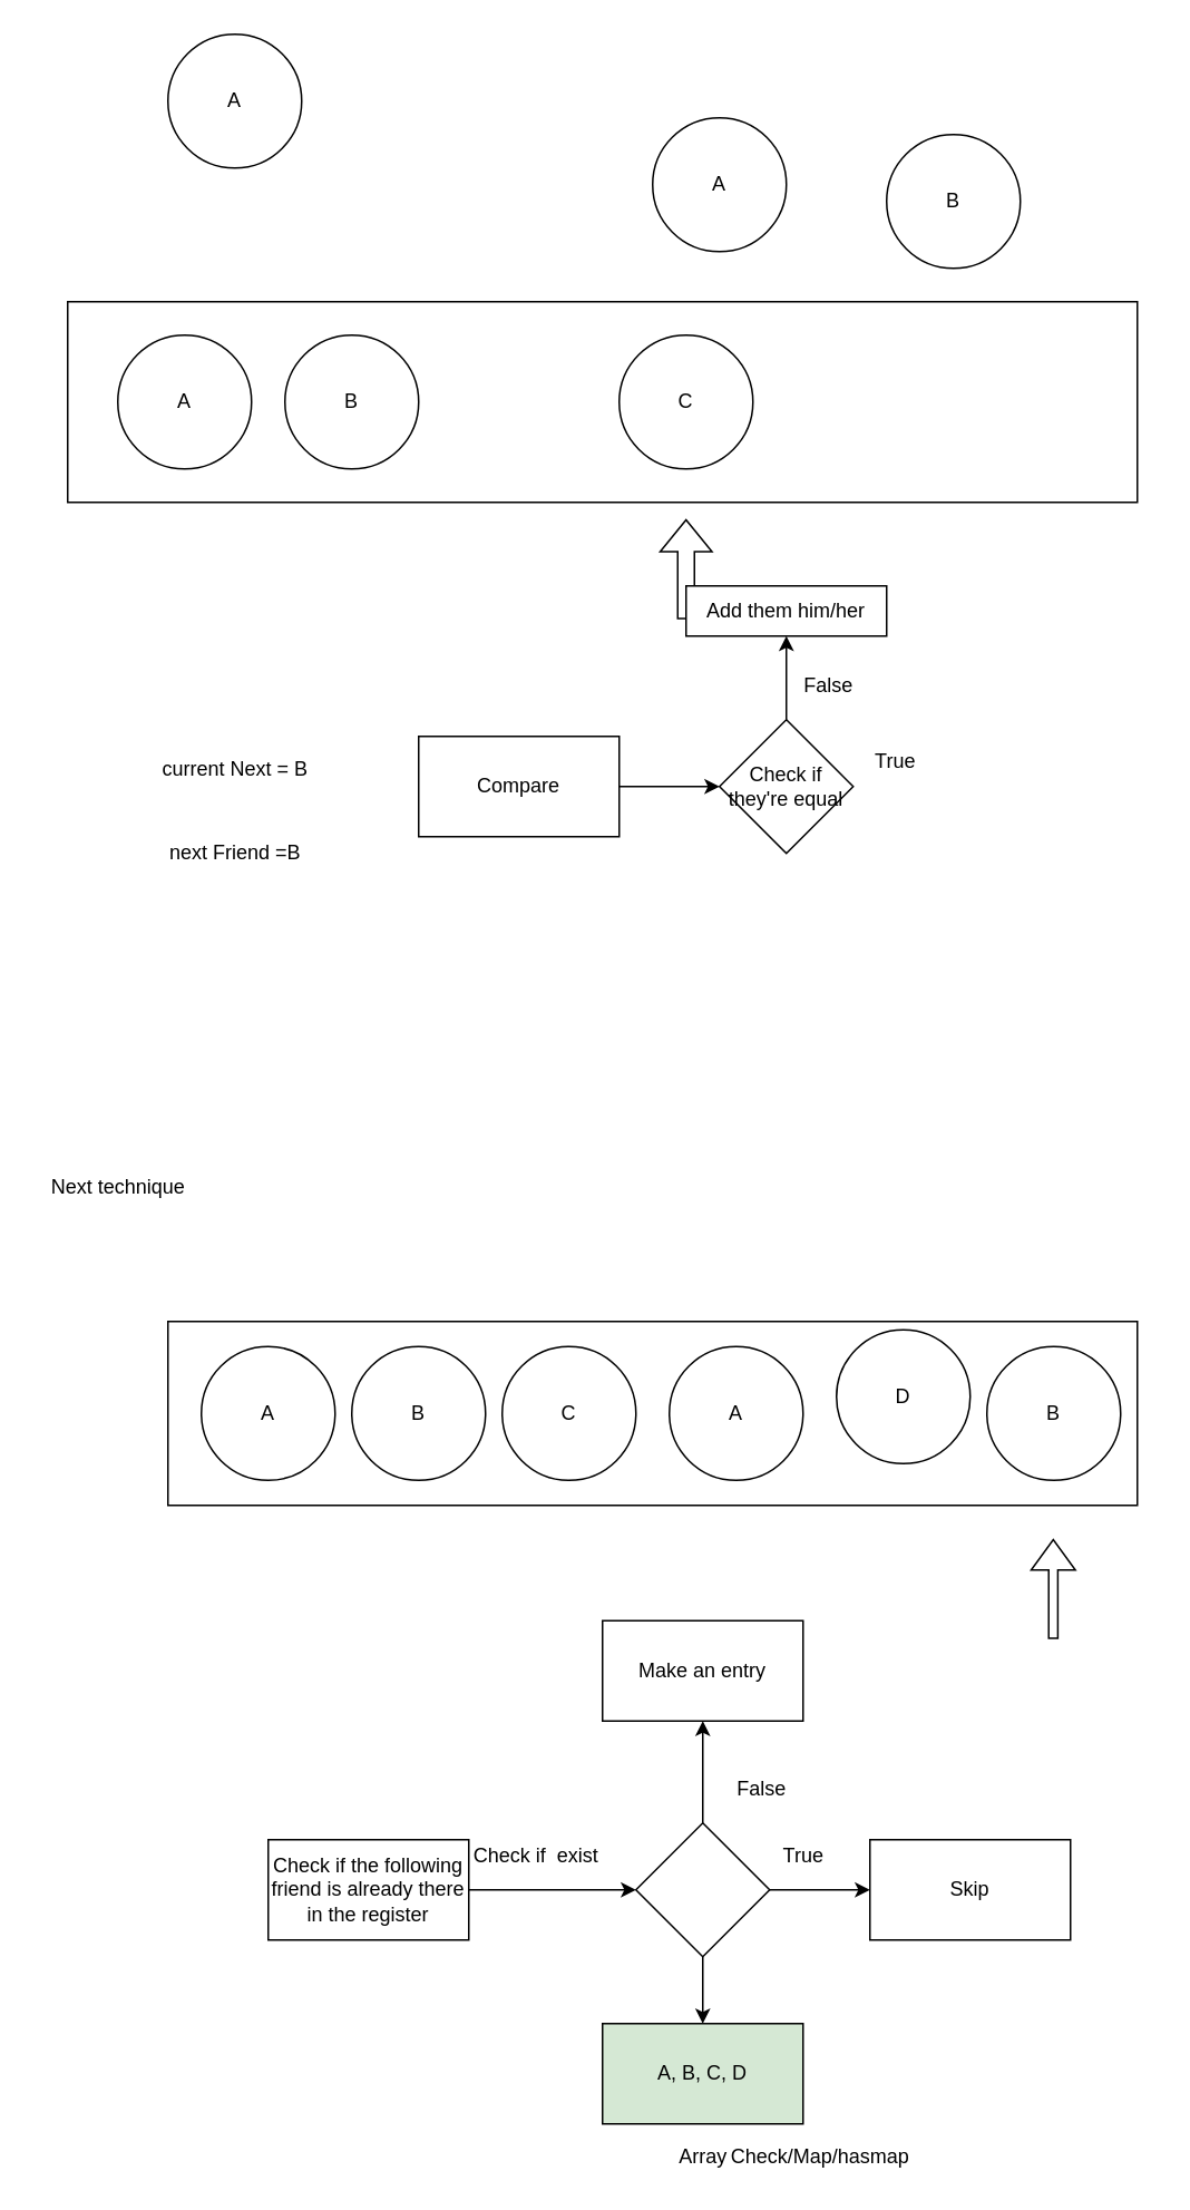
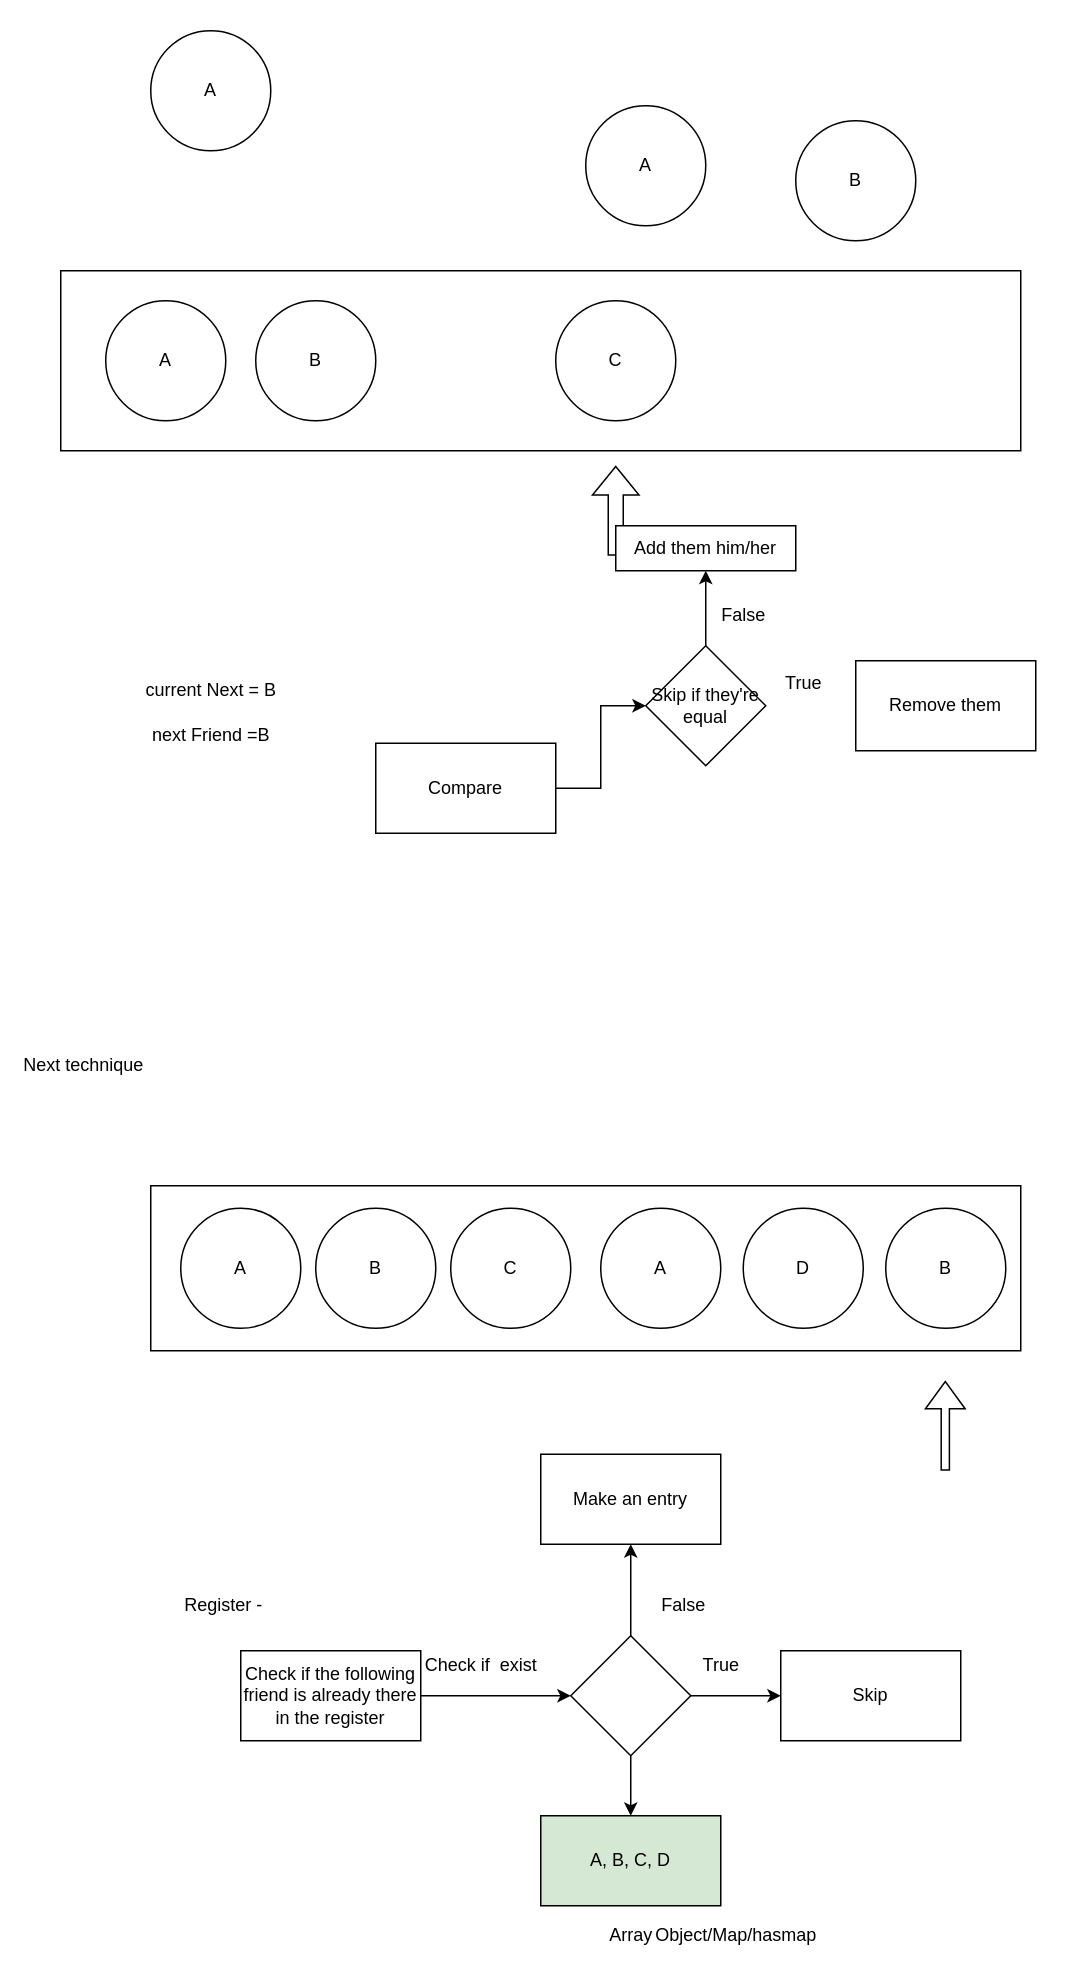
  <mxCell id="0" />
  <mxCell id="1" parent="0" />
  <mxCell id="2" value="" style="rounded=0;whiteSpace=wrap;html=1;" vertex="1" parent="1"><mxGeometry x="40" y="180" width="640" height="120" as="geometry" /></mxCell>
  <mxCell id="3" value="A" style="ellipse;whiteSpace=wrap;html=1;aspect=fixed;" vertex="1" parent="1"><mxGeometry x="70" y="200" width="80" height="80" as="geometry" /></mxCell>
  <mxCell id="4" value="B" style="ellipse;whiteSpace=wrap;html=1;aspect=fixed;" vertex="1" parent="1"><mxGeometry x="170" y="200" width="80" height="80" as="geometry" /></mxCell>
  <mxCell id="5" value="A" style="ellipse;whiteSpace=wrap;html=1;aspect=fixed;" vertex="1" parent="1"><mxGeometry x="100" y="20" width="80" height="80" as="geometry" /></mxCell>
  <mxCell id="6" value="C" style="ellipse;whiteSpace=wrap;html=1;aspect=fixed;" vertex="1" parent="1"><mxGeometry x="370" y="200" width="80" height="80" as="geometry" /></mxCell>
  <mxCell id="7" value="A" style="ellipse;whiteSpace=wrap;html=1;aspect=fixed;" vertex="1" parent="1"><mxGeometry x="390" y="70" width="80" height="80" as="geometry" /></mxCell>
  <mxCell id="8" value="B" style="ellipse;whiteSpace=wrap;html=1;aspect=fixed;" vertex="1" parent="1"><mxGeometry x="530" y="80" width="80" height="80" as="geometry" /></mxCell>
  <mxCell id="9" value="" style="shape=flexArrow;endArrow=classic;html=1;rounded=0;" edge="1" parent="1"><mxGeometry width="50" height="50" relative="1" as="geometry"><mxPoint x="410" y="370" as="sourcePoint" /><mxPoint x="410" y="310" as="targetPoint" /></mxGeometry></mxCell>
  <mxCell id="10" value="current Next = B" style="text;html=1;align=center;verticalAlign=middle;resizable=0;points=[];autosize=1;strokeColor=none;fillColor=none;" vertex="1" parent="1"><mxGeometry x="85" y="450" width="110" height="20" as="geometry" /></mxCell>
- <mxCell id="11" value="next Friend =B" style="text;html=1;align=center;verticalAlign=middle;resizable=0;points=[];autosize=1;strokeColor=none;fillColor=none;" vertex="1" parent="1"><mxGeometry x="95" y="500" width="90" height="20" as="geometry" /></mxCell>
+ <mxCell id="11" value="next Friend =B" style="text;html=1;align=center;verticalAlign=middle;resizable=0;points=[];autosize=1;strokeColor=none;fillColor=none;" vertex="1" parent="1"><mxGeometry x="95" y="480" width="90" height="20" as="geometry" /></mxCell>
  <mxCell id="12" value="" style="edgeStyle=orthogonalEdgeStyle;rounded=0;orthogonalLoop=1;jettySize=auto;html=1;" edge="1" parent="1" source="13" target="15"><mxGeometry relative="1" as="geometry" /></mxCell>
- <mxCell id="13" value="Compare" style="rounded=0;whiteSpace=wrap;html=1;" vertex="1" parent="1"><mxGeometry x="250" y="440" width="120" height="60" as="geometry" /></mxCell>
+ <mxCell id="13" value="Compare" style="rounded=0;whiteSpace=wrap;html=1;" vertex="1" parent="1"><mxGeometry x="250" y="495" width="120" height="60" as="geometry" /></mxCell>
  <mxCell id="14" value="" style="edgeStyle=orthogonalEdgeStyle;rounded=0;orthogonalLoop=1;jettySize=auto;html=1;" edge="1" parent="1" source="15" target="16"><mxGeometry relative="1" as="geometry" /></mxCell>
- <mxCell id="15" value="Check if they're equal" style="rhombus;whiteSpace=wrap;html=1;rounded=0;" vertex="1" parent="1"><mxGeometry x="430" y="430" width="80" height="80" as="geometry" /></mxCell>
+ <mxCell id="15" value="Skip if they're equal" style="rhombus;whiteSpace=wrap;html=1;rounded=0;" vertex="1" parent="1"><mxGeometry x="430" y="430" width="80" height="80" as="geometry" /></mxCell>
  <mxCell id="16" value="Add them him/her" style="whiteSpace=wrap;html=1;rounded=0;" vertex="1" parent="1"><mxGeometry x="410" y="350" width="120" height="30" as="geometry" /></mxCell>
+ <mxCell id="17" value="Remove them" style="whiteSpace=wrap;html=1;rounded=0;" vertex="1" parent="1"><mxGeometry x="570" y="440" width="120" height="60" as="geometry" /></mxCell>
  <mxCell id="18" value="False" style="text;html=1;align=center;verticalAlign=middle;resizable=0;points=[];autosize=1;strokeColor=none;fillColor=none;" vertex="1" parent="1"><mxGeometry x="470" y="400" width="50" height="20" as="geometry" /></mxCell>
  <mxCell id="19" value="True" style="text;html=1;align=center;verticalAlign=middle;resizable=0;points=[];autosize=1;strokeColor=none;fillColor=none;" vertex="1" parent="1"><mxGeometry x="515" y="445" width="40" height="20" as="geometry" /></mxCell>
- <mxCell id="20" value="Next technique" style="text;html=1;align=center;verticalAlign=middle;resizable=0;points=[];autosize=1;strokeColor=none;fillColor=none;" vertex="1" parent="1"><mxGeometry x="20" y="700" width="100" height="20" as="geometry" /></mxCell>
+ <mxCell id="20" value="Next technique" style="text;html=1;align=center;verticalAlign=middle;resizable=0;points=[];autosize=1;strokeColor=none;fillColor=none;" vertex="1" parent="1"><mxGeometry x="5" y="700" width="100" height="20" as="geometry" /></mxCell>
  <mxCell id="21" value="" style="rounded=0;whiteSpace=wrap;html=1;" vertex="1" parent="1"><mxGeometry x="100" y="790" width="580" height="110" as="geometry" /></mxCell>
  <mxCell id="22" value="A" style="ellipse;whiteSpace=wrap;html=1;aspect=fixed;" vertex="1" parent="1"><mxGeometry x="120" y="805" width="80" height="80" as="geometry" /></mxCell>
  <mxCell id="23" value="B" style="ellipse;whiteSpace=wrap;html=1;aspect=fixed;" vertex="1" parent="1"><mxGeometry x="210" y="805" width="80" height="80" as="geometry" /></mxCell>
  <mxCell id="24" value="C" style="ellipse;whiteSpace=wrap;html=1;aspect=fixed;" vertex="1" parent="1"><mxGeometry x="300" y="805" width="80" height="80" as="geometry" /></mxCell>
  <mxCell id="25" value="A" style="ellipse;whiteSpace=wrap;html=1;aspect=fixed;" vertex="1" parent="1"><mxGeometry x="400" y="805" width="80" height="80" as="geometry" /></mxCell>
- <mxCell id="26" value="D" style="ellipse;whiteSpace=wrap;html=1;aspect=fixed;" vertex="1" parent="1"><mxGeometry x="500" y="795" width="80" height="80" as="geometry" /></mxCell>
+ <mxCell id="26" value="D" style="ellipse;whiteSpace=wrap;html=1;aspect=fixed;" vertex="1" parent="1"><mxGeometry x="495" y="805" width="80" height="80" as="geometry" /></mxCell>
  <mxCell id="27" value="B" style="ellipse;whiteSpace=wrap;html=1;aspect=fixed;" vertex="1" parent="1"><mxGeometry x="590" y="805" width="80" height="80" as="geometry" /></mxCell>
  <mxCell id="28" value="" style="shape=flexArrow;endArrow=classic;html=1;rounded=0;width=5.455;endSize=5.715;" edge="1" parent="1"><mxGeometry width="50" height="50" relative="1" as="geometry"><mxPoint x="629.7" y="980" as="sourcePoint" /><mxPoint x="629.7" y="920" as="targetPoint" /></mxGeometry></mxCell>
+ <mxCell id="29" value="Register -&amp;nbsp;" style="text;html=1;align=center;verticalAlign=middle;resizable=0;points=[];autosize=1;strokeColor=none;fillColor=none;" vertex="1" parent="1"><mxGeometry x="115" y="1060" width="70" height="20" as="geometry" /></mxCell>
  <mxCell id="30" value="" style="edgeStyle=orthogonalEdgeStyle;rounded=0;orthogonalLoop=1;jettySize=auto;html=1;" edge="1" parent="1" source="31" target="35"><mxGeometry relative="1" as="geometry" /></mxCell>
  <mxCell id="31" value="Check if the following friend is already there in the register" style="whiteSpace=wrap;html=1;" vertex="1" parent="1"><mxGeometry x="160" y="1100" width="120" height="60" as="geometry" /></mxCell>
  <mxCell id="32" value="" style="edgeStyle=orthogonalEdgeStyle;rounded=0;orthogonalLoop=1;jettySize=auto;html=1;" edge="1" parent="1" source="35" target="37"><mxGeometry relative="1" as="geometry" /></mxCell>
  <mxCell id="33" value="" style="edgeStyle=orthogonalEdgeStyle;rounded=0;orthogonalLoop=1;jettySize=auto;html=1;" edge="1" parent="1" source="35" target="39"><mxGeometry relative="1" as="geometry" /></mxCell>
  <mxCell id="34" style="edgeStyle=orthogonalEdgeStyle;rounded=0;orthogonalLoop=1;jettySize=auto;html=1;entryX=0.5;entryY=0;entryDx=0;entryDy=0;" edge="1" parent="1" source="35" target="41"><mxGeometry relative="1" as="geometry" /></mxCell>
  <mxCell id="35" value="" style="rhombus;whiteSpace=wrap;html=1;" vertex="1" parent="1"><mxGeometry x="380" y="1090" width="80" height="80" as="geometry" /></mxCell>
  <mxCell id="36" value="Check if&amp;nbsp; exist" style="text;html=1;align=center;verticalAlign=middle;resizable=0;points=[];autosize=1;strokeColor=none;fillColor=none;" vertex="1" parent="1"><mxGeometry x="275" y="1100" width="90" height="20" as="geometry" /></mxCell>
  <mxCell id="37" value="Make an entry" style="whiteSpace=wrap;html=1;" vertex="1" parent="1"><mxGeometry x="360" y="969" width="120" height="60" as="geometry" /></mxCell>
  <mxCell id="38" value="False" style="text;html=1;align=center;verticalAlign=middle;resizable=0;points=[];autosize=1;strokeColor=none;fillColor=none;" vertex="1" parent="1"><mxGeometry x="430" y="1060" width="50" height="20" as="geometry" /></mxCell>
  <mxCell id="39" value="Skip" style="whiteSpace=wrap;html=1;" vertex="1" parent="1"><mxGeometry x="520" y="1100" width="120" height="60" as="geometry" /></mxCell>
  <mxCell id="40" value="True" style="text;html=1;align=center;verticalAlign=middle;resizable=0;points=[];autosize=1;strokeColor=none;fillColor=none;" vertex="1" parent="1"><mxGeometry x="460" y="1100" width="40" height="20" as="geometry" /></mxCell>
  <mxCell id="41" value="A, B, C, D" style="whiteSpace=wrap;html=1;fillColor=#d5e8d4;" vertex="1" parent="1"><mxGeometry x="360" y="1210" width="120" height="60" as="geometry" /></mxCell>
  <mxCell id="42" value="Array" style="text;html=1;align=center;verticalAlign=middle;resizable=0;points=[];autosize=1;strokeColor=none;fillColor=none;" vertex="1" parent="1"><mxGeometry x="400" y="1280" width="40" height="20" as="geometry" /></mxCell>
- <mxCell id="43" value="Check/Map/hasmap" style="text;html=1;align=center;verticalAlign=middle;resizable=0;points=[];autosize=1;strokeColor=none;fillColor=none;" vertex="1" parent="1"><mxGeometry x="430" y="1280" width="120" height="20" as="geometry" /></mxCell>
+ <mxCell id="43" value="Object/Map/hasmap" style="text;html=1;align=center;verticalAlign=middle;resizable=0;points=[];autosize=1;strokeColor=none;fillColor=none;" vertex="1" parent="1"><mxGeometry x="430" y="1280" width="120" height="20" as="geometry" /></mxCell>
